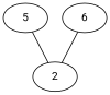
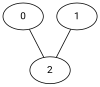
  graph {
    fontname=Roboto
    node [fontname=Roboto]
    edge [fontname=Roboto]
-   0 [height=0.5 width=0.75 label=5]
+   0 [height=0.5 width=0.75]
    2 [height=0.5 width=0.75]
-   1 [height=0.5 width=0.75 label=6]
+   1 [height=0.5 width=0.75]
    0 -- 2
    1 -- 2
  }
